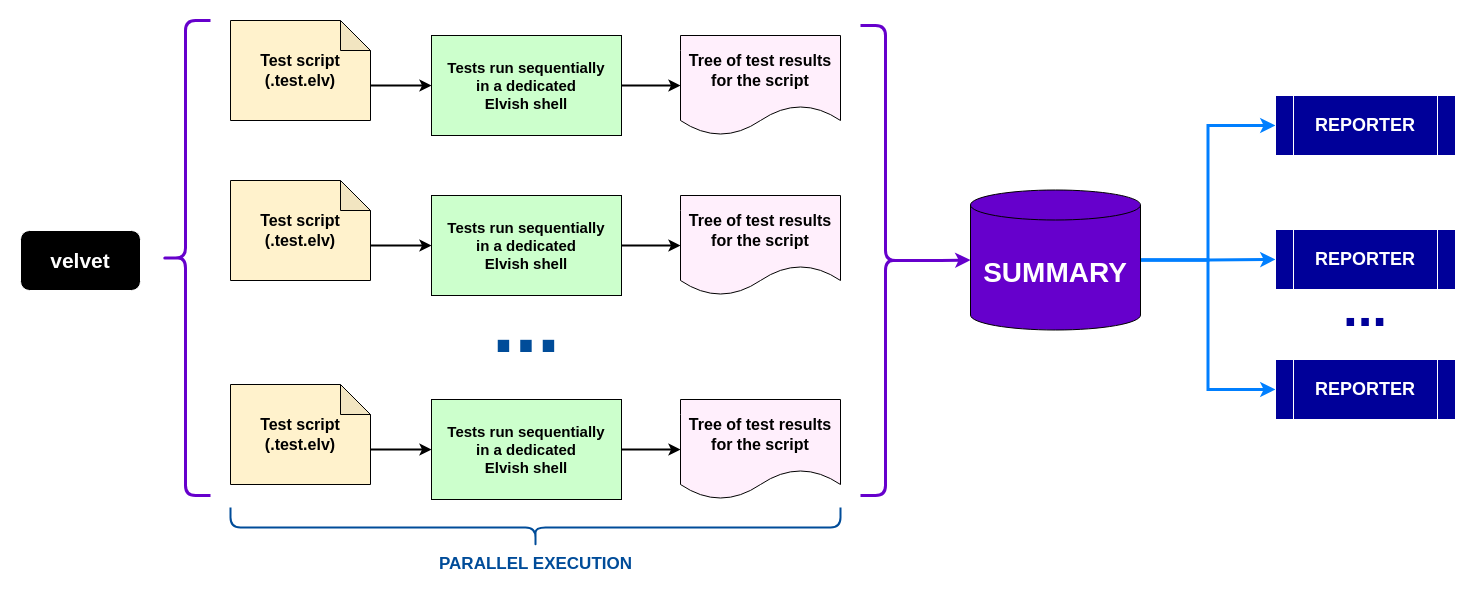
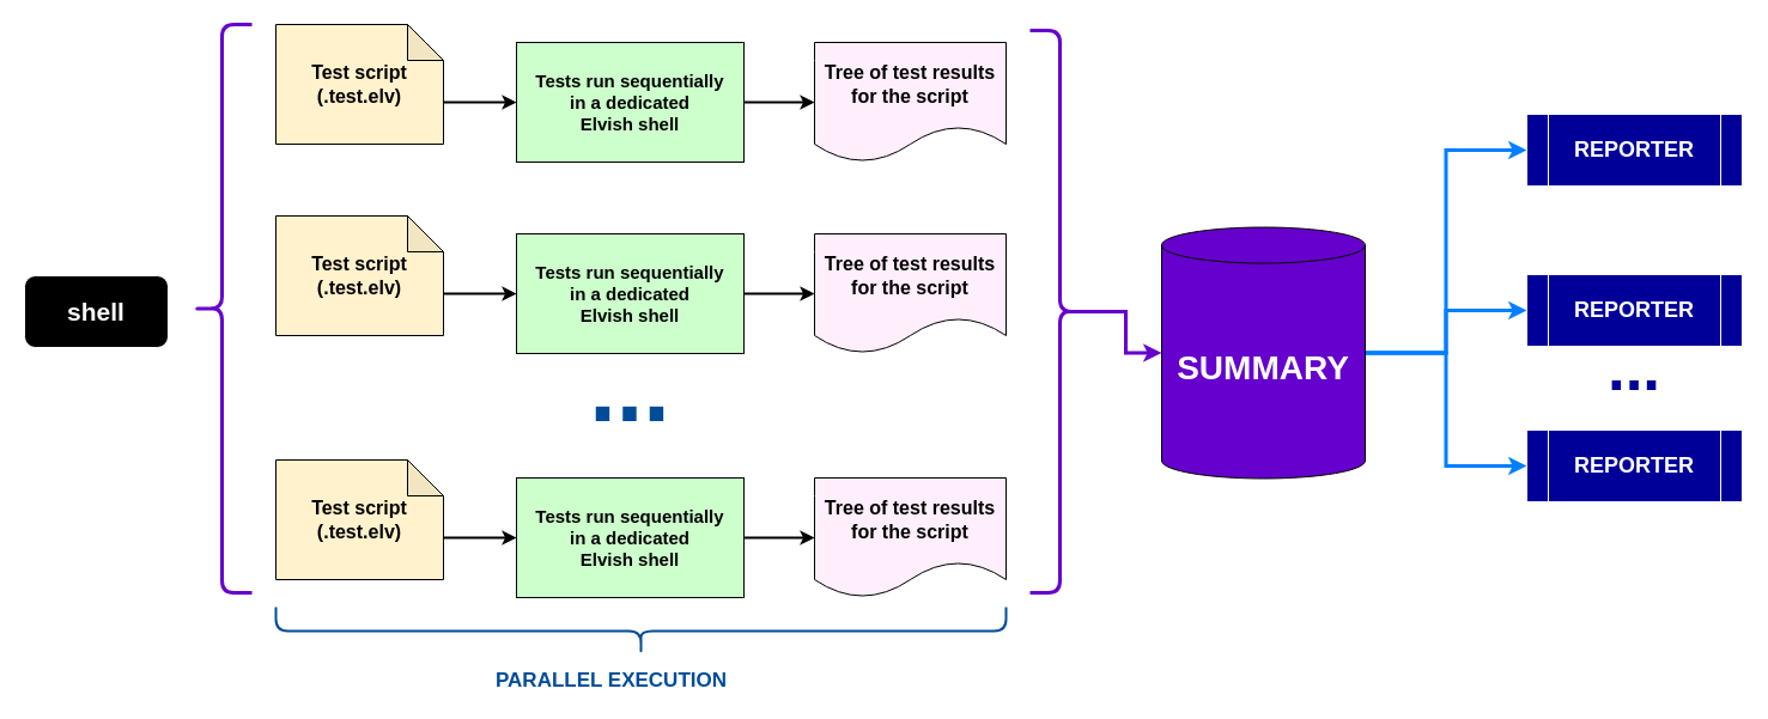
  <mxCell id="0" />
  <mxCell id="1" parent="0" />
  <mxCell id="2" style="edgeStyle=orthogonalEdgeStyle;rounded=0;orthogonalLoop=1;jettySize=auto;html=1;exitX=0;exitY=0;exitDx=140;exitDy=65;exitPerimeter=0;strokeWidth=2;" parent="1" source="3" target="5" edge="1"><mxGeometry relative="1" as="geometry" /></mxCell>
  <mxCell id="3" value="Test script&lt;div&gt;(.test.elv)&lt;/div&gt;" style="shape=note;whiteSpace=wrap;html=1;backgroundOutline=1;darkOpacity=0.05;fontStyle=1;fontSize=16;fillColor=#FFF2CC;fontColor=#000000;strokeColor=#000000;" parent="1" vertex="1"><mxGeometry x="230" y="20" width="140" height="100" as="geometry" /></mxCell>
  <mxCell id="4" style="edgeStyle=orthogonalEdgeStyle;rounded=0;orthogonalLoop=1;jettySize=auto;html=1;exitX=1;exitY=0.5;exitDx=0;exitDy=0;entryX=0;entryY=0.5;entryDx=0;entryDy=0;strokeWidth=2;" parent="1" source="5" target="6" edge="1"><mxGeometry relative="1" as="geometry" /></mxCell>
  <mxCell id="5" value="&lt;font style=&quot;font-size: 15px;&quot;&gt;Tests run sequentially&lt;/font&gt;&lt;div&gt;&lt;font style=&quot;font-size: 15px;&quot;&gt;in a dedicated&lt;/font&gt;&lt;/div&gt;&lt;div&gt;&lt;font style=&quot;font-size: 15px;&quot;&gt;Elvish shell&lt;/font&gt;&lt;/div&gt;" style="rounded=0;whiteSpace=wrap;html=1;fontStyle=1;fillColor=#CCFFCC;fontColor=#000000;strokeColor=#000000;" parent="1" vertex="1"><mxGeometry x="431" y="35" width="190" height="100" as="geometry" /></mxCell>
  <mxCell id="6" value="Tree of test results&lt;div&gt;for the script&lt;/div&gt;" style="shape=document;whiteSpace=wrap;html=1;boundedLbl=1;fontStyle=1;fontSize=16;strokeColor=#000000;fillColor=#FFEFFC;fontColor=#000000;" parent="1" vertex="1"><mxGeometry x="680" y="35" width="160" height="100" as="geometry" /></mxCell>
- <mxCell id="7" value="velvet" style="rounded=1;whiteSpace=wrap;html=1;fontStyle=1;fontSize=21;strokeColor=#FFFFFF;fillColor=#000000;fontColor=#FFFFFF;" parent="1" vertex="1"><mxGeometry x="20" y="230" width="120" height="60" as="geometry" /></mxCell>
+ <mxCell id="7" value="shell" style="rounded=1;whiteSpace=wrap;html=1;fontStyle=1;fontSize=21;strokeColor=#FFFFFF;fillColor=#000000;fontColor=#FFFFFF;" parent="1" vertex="1"><mxGeometry x="20" y="230" width="120" height="60" as="geometry" /></mxCell>
  <mxCell id="8" style="edgeStyle=orthogonalEdgeStyle;rounded=0;orthogonalLoop=1;jettySize=auto;html=1;exitX=0;exitY=0;exitDx=140;exitDy=65;exitPerimeter=0;strokeWidth=2;" parent="1" source="9" target="11" edge="1"><mxGeometry relative="1" as="geometry" /></mxCell>
  <mxCell id="9" value="Test script&lt;div&gt;(.test.elv)&lt;/div&gt;" style="shape=note;whiteSpace=wrap;html=1;backgroundOutline=1;darkOpacity=0.05;fontStyle=1;fontSize=16;fillColor=#FFF2CC;fontColor=#000000;strokeColor=#000000;" parent="1" vertex="1"><mxGeometry x="230" y="180" width="140" height="100" as="geometry" /></mxCell>
  <mxCell id="10" style="edgeStyle=orthogonalEdgeStyle;rounded=0;orthogonalLoop=1;jettySize=auto;html=1;exitX=1;exitY=0.5;exitDx=0;exitDy=0;entryX=0;entryY=0.5;entryDx=0;entryDy=0;strokeWidth=2;" parent="1" source="11" target="12" edge="1"><mxGeometry relative="1" as="geometry" /></mxCell>
  <mxCell id="11" value="&lt;font style=&quot;font-size: 15px;&quot;&gt;Tests run sequentially&lt;/font&gt;&lt;div&gt;&lt;font style=&quot;font-size: 15px;&quot;&gt;in a dedicated&lt;/font&gt;&lt;/div&gt;&lt;div&gt;&lt;font style=&quot;font-size: 15px;&quot;&gt;Elvish shell&lt;/font&gt;&lt;/div&gt;" style="rounded=0;whiteSpace=wrap;html=1;fontStyle=1;fillColor=#CCFFCC;fontColor=#000000;strokeColor=#000000;" parent="1" vertex="1"><mxGeometry x="431" y="195" width="190" height="100" as="geometry" /></mxCell>
  <mxCell id="12" value="Tree of test results&lt;div&gt;for the script&lt;/div&gt;" style="shape=document;whiteSpace=wrap;html=1;boundedLbl=1;fontStyle=1;fontSize=16;strokeColor=#000000;fillColor=#FFEFFC;fontColor=#000000;" parent="1" vertex="1"><mxGeometry x="680" y="195" width="160" height="100" as="geometry" /></mxCell>
  <mxCell id="13" style="edgeStyle=orthogonalEdgeStyle;rounded=0;orthogonalLoop=1;jettySize=auto;html=1;exitX=0;exitY=0;exitDx=140;exitDy=65;exitPerimeter=0;strokeWidth=2;" parent="1" source="14" target="16" edge="1"><mxGeometry relative="1" as="geometry" /></mxCell>
  <mxCell id="14" value="Test script&lt;div&gt;(.test.elv)&lt;/div&gt;" style="shape=note;whiteSpace=wrap;html=1;backgroundOutline=1;darkOpacity=0.05;fontStyle=1;fontSize=16;fillColor=#FFF2CC;fontColor=#000000;strokeColor=#000000;" parent="1" vertex="1"><mxGeometry x="230" y="384" width="140" height="100" as="geometry" /></mxCell>
  <mxCell id="15" style="edgeStyle=orthogonalEdgeStyle;rounded=0;orthogonalLoop=1;jettySize=auto;html=1;exitX=1;exitY=0.5;exitDx=0;exitDy=0;entryX=0;entryY=0.5;entryDx=0;entryDy=0;strokeWidth=2;" parent="1" source="16" target="17" edge="1"><mxGeometry relative="1" as="geometry" /></mxCell>
  <mxCell id="16" value="&lt;font style=&quot;font-size: 15px;&quot;&gt;Tests run sequentially&lt;/font&gt;&lt;div&gt;&lt;font style=&quot;font-size: 15px;&quot;&gt;in a dedicated&lt;/font&gt;&lt;/div&gt;&lt;div&gt;&lt;font style=&quot;font-size: 15px;&quot;&gt;Elvish shell&lt;/font&gt;&lt;/div&gt;" style="rounded=0;whiteSpace=wrap;html=1;fontStyle=1;fillColor=#CCFFCC;fontColor=#000000;strokeColor=#000000;" parent="1" vertex="1"><mxGeometry x="431" y="399" width="190" height="100" as="geometry" /></mxCell>
  <mxCell id="17" value="Tree of test results&lt;div&gt;for the script&lt;/div&gt;" style="shape=document;whiteSpace=wrap;html=1;boundedLbl=1;fontStyle=1;fontSize=16;strokeColor=#000000;fillColor=#FFEFFC;fontColor=#000000;" parent="1" vertex="1"><mxGeometry x="680" y="399" width="160" height="100" as="geometry" /></mxCell>
  <mxCell id="18" value="" style="shape=curlyBracket;whiteSpace=wrap;html=1;rounded=1;labelPosition=left;verticalLabelPosition=middle;align=right;verticalAlign=middle;strokeWidth=3;fillColor=#000000;strokeColor=#6600CC;" parent="1" vertex="1"><mxGeometry x="160" y="20" width="50" height="475" as="geometry" /></mxCell>
  <mxCell id="19" style="edgeStyle=orthogonalEdgeStyle;rounded=0;orthogonalLoop=1;jettySize=auto;html=1;exitX=0.1;exitY=0.5;exitDx=0;exitDy=0;exitPerimeter=0;strokeWidth=3;strokeColor=#6600CC;" parent="1" source="20" target="24" edge="1"><mxGeometry relative="1" as="geometry" /></mxCell>
  <mxCell id="20" value="" style="shape=curlyBracket;whiteSpace=wrap;html=1;rounded=1;labelPosition=left;verticalLabelPosition=middle;align=right;verticalAlign=middle;strokeWidth=3;fillColor=#000000;strokeColor=#6600CC;flipH=1;" parent="1" vertex="1"><mxGeometry x="860" y="25" width="50" height="470" as="geometry" /></mxCell>
  <mxCell id="21" style="edgeStyle=orthogonalEdgeStyle;rounded=0;orthogonalLoop=1;jettySize=auto;html=1;exitX=1;exitY=0.5;exitDx=0;exitDy=0;exitPerimeter=0;entryX=0;entryY=0.5;entryDx=0;entryDy=0;strokeWidth=3;strokeColor=#007FFF;" parent="1" source="24" target="28" edge="1"><mxGeometry relative="1" as="geometry" /></mxCell>
  <mxCell id="22" style="edgeStyle=orthogonalEdgeStyle;rounded=0;orthogonalLoop=1;jettySize=auto;html=1;exitX=1;exitY=0.5;exitDx=0;exitDy=0;exitPerimeter=0;entryX=0;entryY=0.5;entryDx=0;entryDy=0;strokeWidth=3;strokeColor=#007FFF;" parent="1" source="24" target="29" edge="1"><mxGeometry relative="1" as="geometry" /></mxCell>
  <mxCell id="23" style="edgeStyle=orthogonalEdgeStyle;rounded=0;orthogonalLoop=1;jettySize=auto;html=1;exitX=1;exitY=0.5;exitDx=0;exitDy=0;exitPerimeter=0;entryX=0;entryY=0.5;entryDx=0;entryDy=0;strokeWidth=3;strokeColor=#007FFF;" parent="1" source="24" target="31" edge="1"><mxGeometry relative="1" as="geometry" /></mxCell>
- <mxCell id="24" value="&lt;div style=&quot;line-height: 150%;&quot;&gt;&lt;div&gt;&lt;b&gt;&lt;font&gt;SUMMARY&lt;/font&gt;&lt;/b&gt;&lt;/div&gt;&lt;/div&gt;" style="shape=cylinder3;whiteSpace=wrap;html=1;boundedLbl=1;backgroundOutline=1;size=15;fillColor=#6600CC;strokeColor=#000000;fontSize=28;fontColor=#FFFFFF;" parent="1" vertex="1"><mxGeometry x="970" y="189.5" width="170" height="140" as="geometry" /></mxCell>
+ <mxCell id="24" value="&lt;div style=&quot;line-height: 150%;&quot;&gt;&lt;div&gt;&lt;b&gt;&lt;font&gt;SUMMARY&lt;/font&gt;&lt;/b&gt;&lt;/div&gt;&lt;/div&gt;" style="shape=cylinder3;whiteSpace=wrap;html=1;boundedLbl=1;backgroundOutline=1;size=15;fillColor=#6600CC;strokeColor=#000000;fontSize=28;fontColor=#FFFFFF;" parent="1" vertex="1"><mxGeometry x="970" y="189.5" width="170" height="210" as="geometry" /></mxCell>
  <mxCell id="25" value="" style="shape=curlyBracket;whiteSpace=wrap;html=1;rounded=1;flipH=1;labelPosition=right;verticalLabelPosition=middle;align=left;verticalAlign=middle;direction=south;flipV=1;size=0.5;strokeWidth=2;strokeColor=#004C99;fontColor=#004C99;" parent="1" vertex="1"><mxGeometry x="230" y="507" width="610" height="40" as="geometry" /></mxCell>
- <mxCell id="26" value="&lt;font style=&quot;font-size: 17px;&quot;&gt;&lt;b style=&quot;&quot;&gt;PARALLEL EXECUTION&lt;/b&gt;&lt;/font&gt;" style="text;html=1;align=center;verticalAlign=middle;whiteSpace=wrap;rounded=0;fontColor=#004C99;" parent="1" vertex="1"><mxGeometry x="427.75" y="549" width="214.5" height="30" as="geometry" /></mxCell>
+ <mxCell id="26" value="&lt;font style=&quot;font-size: 17px;&quot;&gt;&lt;b style=&quot;&quot;&gt;PARALLEL EXECUTION&lt;/b&gt;&lt;/font&gt;" style="text;html=1;align=center;verticalAlign=middle;whiteSpace=wrap;rounded=0;fontColor=#004C99;" parent="1" vertex="1"><mxGeometry x="402.75" y="554" width="214.5" height="30" as="geometry" /></mxCell>
  <mxCell id="27" value="&lt;font style=&quot;font-size: 81px;&quot;&gt;...&lt;/font&gt;" style="text;html=1;align=center;verticalAlign=middle;whiteSpace=wrap;rounded=0;fontStyle=1;fontSize=59;fontColor=#004C99;" parent="1" vertex="1"><mxGeometry x="484" y="289" width="84" height="70" as="geometry" /></mxCell>
  <mxCell id="28" value="REPORTER" style="shape=process;whiteSpace=wrap;html=1;backgroundOutline=1;fillColor=#000099;fontStyle=1;fontSize=18;fontColor=#FFFFFF;strokeColor=#FFFFFF;" parent="1" vertex="1"><mxGeometry x="1275" y="95" width="180" height="60" as="geometry" /></mxCell>
  <mxCell id="29" value="REPORTER" style="shape=process;whiteSpace=wrap;html=1;backgroundOutline=1;fillColor=#000099;fontStyle=1;fontSize=18;fontColor=#FFFFFF;strokeColor=#FFFFFF;" parent="1" vertex="1"><mxGeometry x="1275" y="229" width="180" height="60" as="geometry" /></mxCell>
  <mxCell id="30" value="..." style="text;html=1;align=center;verticalAlign=middle;whiteSpace=wrap;rounded=0;fontStyle=1;fontSize=53;fontColor=#000099;" parent="1" vertex="1"><mxGeometry x="1300" y="282" width="130" height="49" as="geometry" /></mxCell>
  <mxCell id="31" value="REPORTER" style="shape=process;whiteSpace=wrap;html=1;backgroundOutline=1;fillColor=#000099;fontStyle=1;fontSize=18;fontColor=#FFFFFF;strokeColor=#FFFFFF;" parent="1" vertex="1"><mxGeometry x="1275" y="359" width="180" height="60" as="geometry" /></mxCell>
